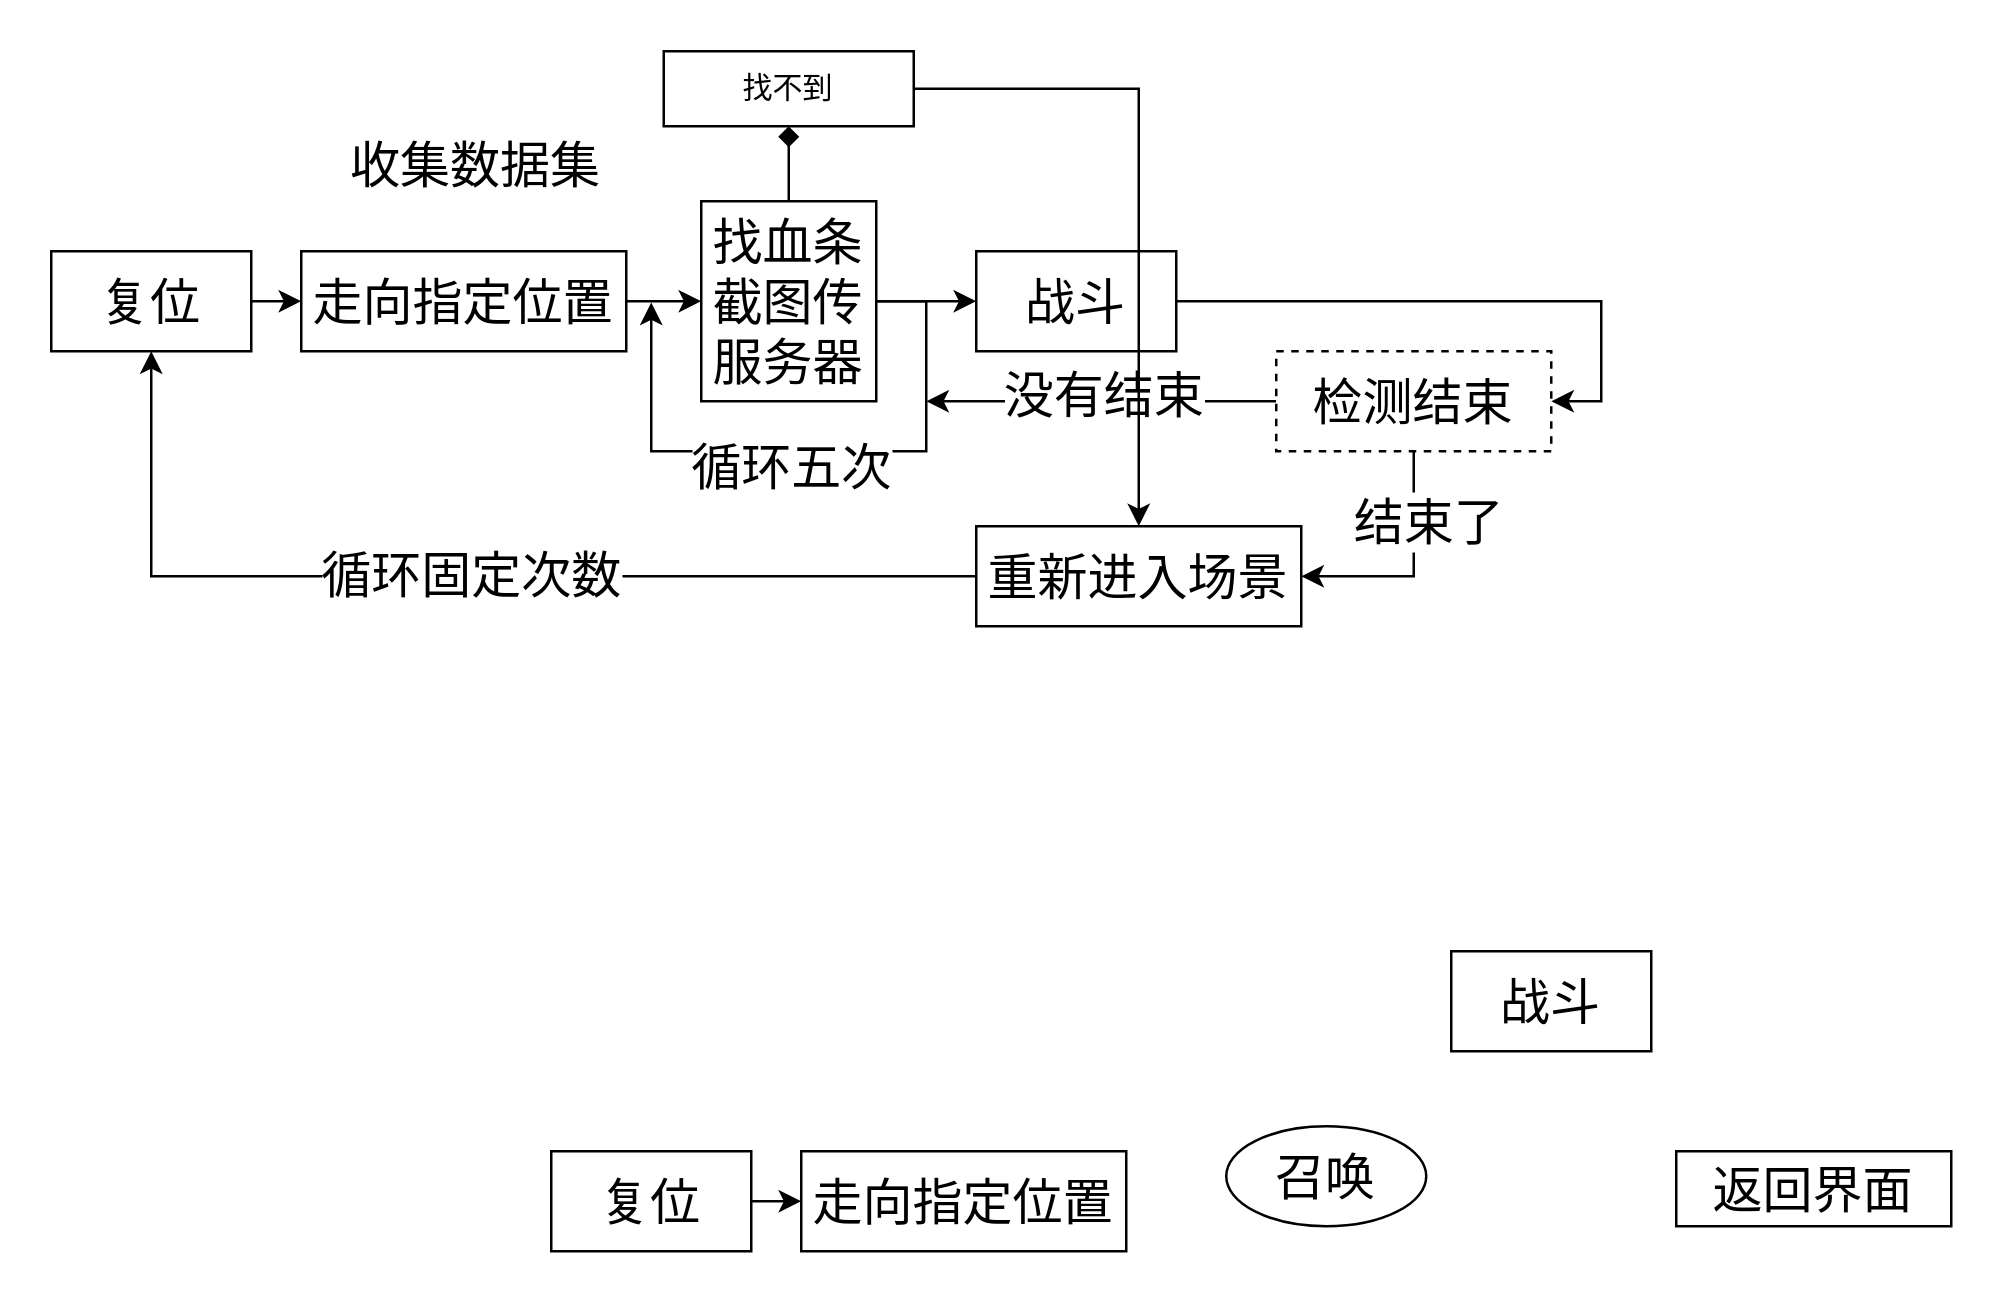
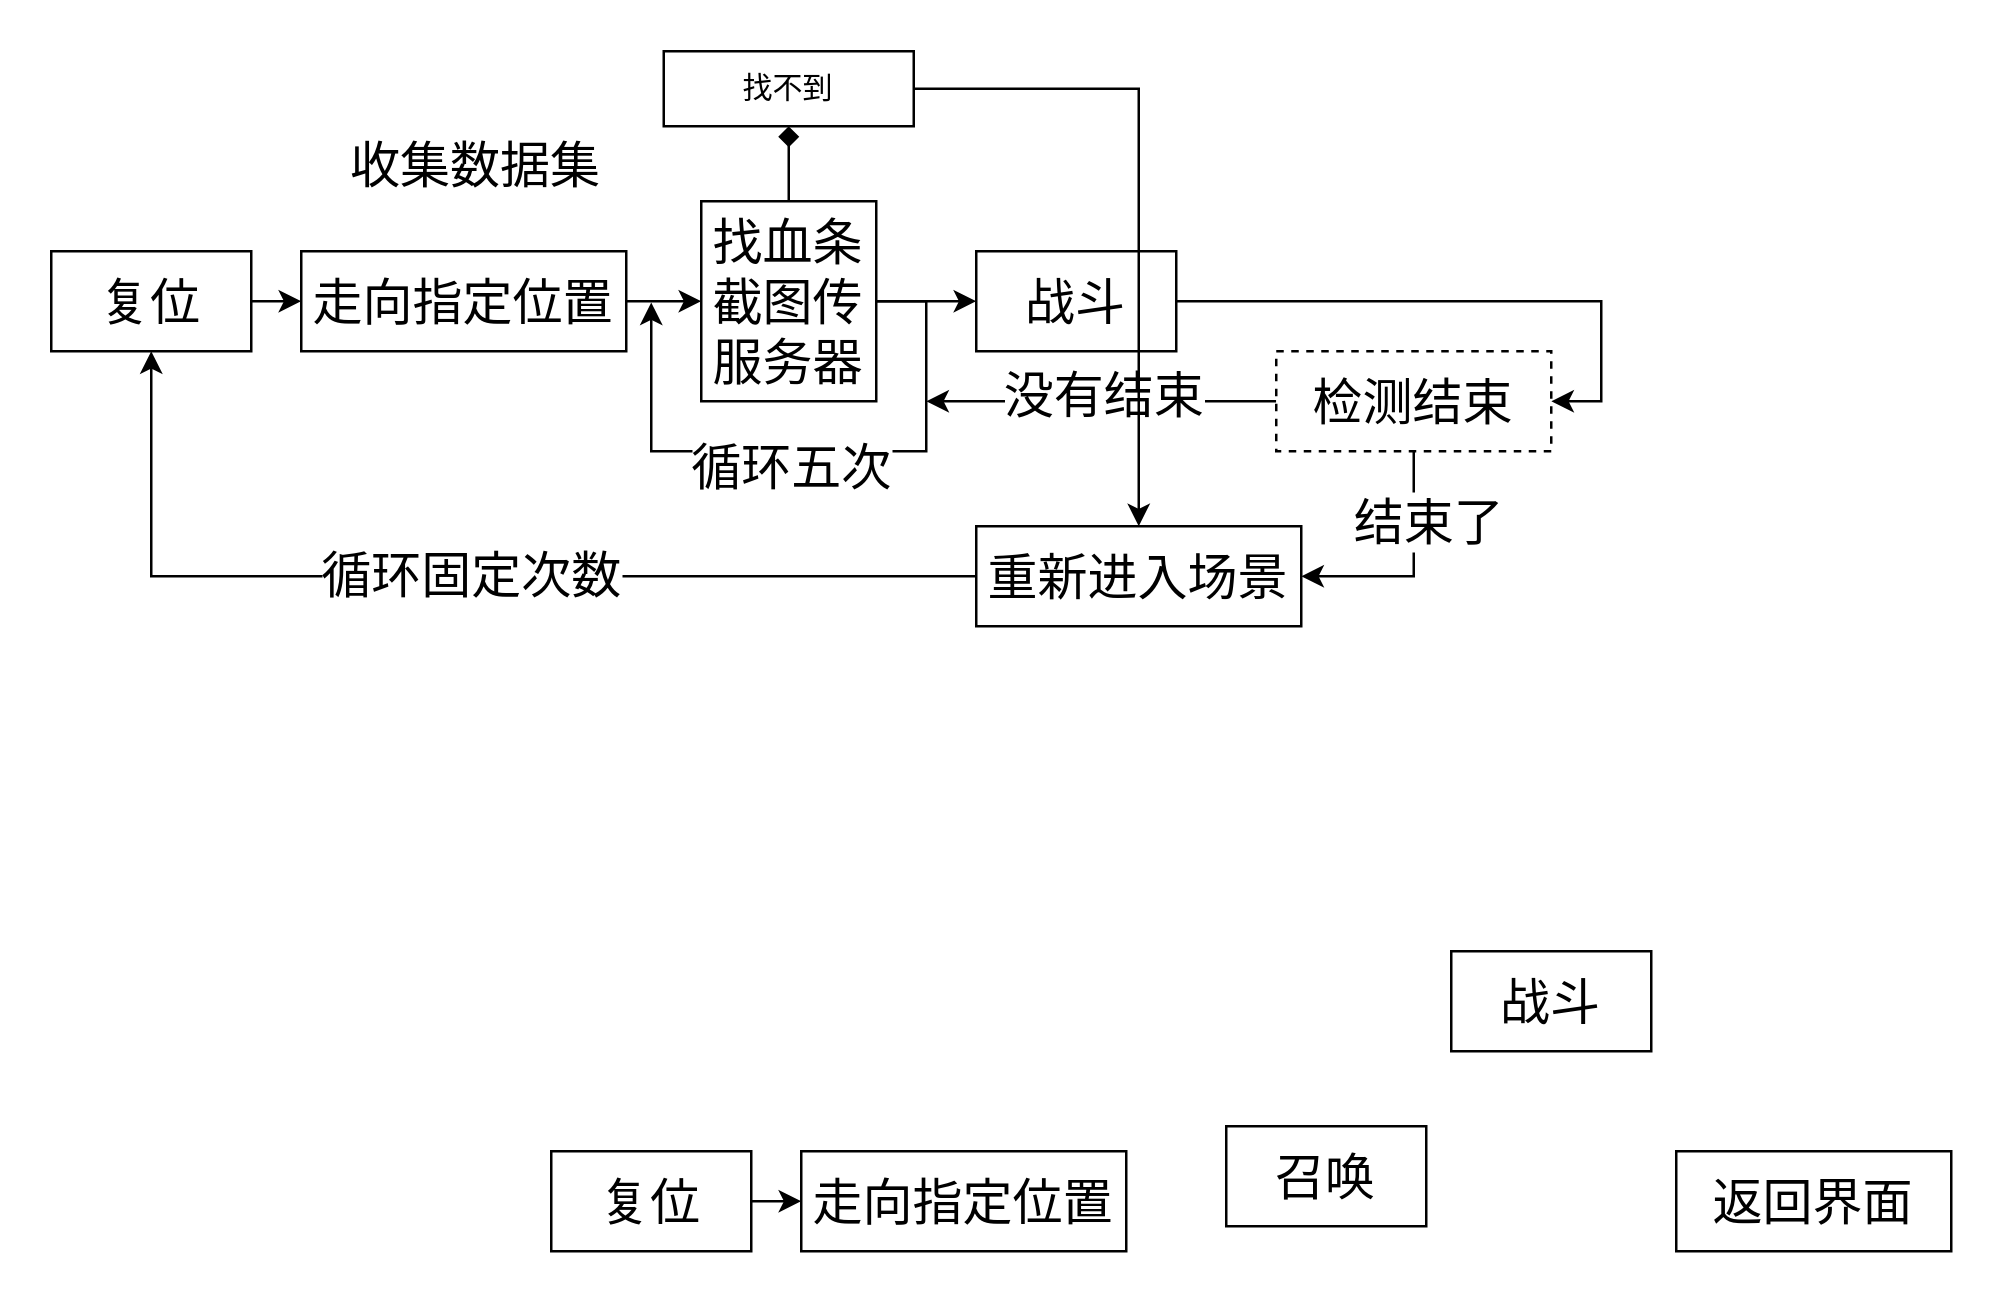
  <mxCell id="0" />
  <mxCell id="1" parent="0" />
- <mxCell id="2" value="&lt;font style=&quot;font-size: 20px;&quot;&gt;召唤&lt;/font&gt;" style="ellipse;whiteSpace=wrap;html=1;" parent="1" vertex="1"><mxGeometry x="490" y="450" width="80" height="40" as="geometry" /></mxCell>
- <mxCell id="3" value="&lt;font style=&quot;font-size: 20px;&quot;&gt;返回界面&lt;/font&gt;" style="rounded=0;whiteSpace=wrap;html=1;" parent="1" vertex="1"><mxGeometry x="670" y="460" width="110" height="30" as="geometry" /></mxCell>
+ <mxCell id="2" value="&lt;font style=&quot;font-size: 20px;&quot;&gt;召唤&lt;/font&gt;" style="rounded=0;whiteSpace=wrap;html=1;" parent="1" vertex="1"><mxGeometry x="490" y="450" width="80" height="40" as="geometry" /></mxCell>
+ <mxCell id="3" value="&lt;font style=&quot;font-size: 20px;&quot;&gt;返回界面&lt;/font&gt;" style="rounded=0;whiteSpace=wrap;html=1;" parent="1" vertex="1"><mxGeometry x="670" y="460" width="110" height="40" as="geometry" /></mxCell>
  <mxCell id="4" value="&lt;span style=&quot;font-size: 20px;&quot;&gt;战斗&lt;/span&gt;" style="rounded=0;whiteSpace=wrap;html=1;" parent="1" vertex="1"><mxGeometry x="580" y="380" width="80" height="40" as="geometry" /></mxCell>
  <mxCell id="5" style="edgeStyle=orthogonalEdgeStyle;rounded=0;orthogonalLoop=1;jettySize=auto;html=1;exitX=1;exitY=0.5;exitDx=0;exitDy=0;entryX=0;entryY=0.5;entryDx=0;entryDy=0;" parent="1" source="6" target="7" edge="1"><mxGeometry relative="1" as="geometry" /></mxCell>
  <mxCell id="6" value="&lt;font style=&quot;font-size: 20px;&quot;&gt;复位&lt;/font&gt;" style="rounded=0;whiteSpace=wrap;html=1;" parent="1" vertex="1"><mxGeometry x="220" y="460" width="80" height="40" as="geometry" /></mxCell>
  <mxCell id="7" value="&lt;font style=&quot;font-size: 20px;&quot;&gt;走向指定位置&lt;/font&gt;" style="rounded=0;whiteSpace=wrap;html=1;" parent="1" vertex="1"><mxGeometry x="320" y="460" width="130" height="40" as="geometry" /></mxCell>
  <mxCell id="8" value="&lt;font style=&quot;font-size: 20px;&quot;&gt;收集数据集&lt;/font&gt;" style="text;html=1;align=center;verticalAlign=middle;whiteSpace=wrap;rounded=0;" parent="1" vertex="1"><mxGeometry x="90" y="50" width="200" height="30" as="geometry" /></mxCell>
  <mxCell id="9" style="edgeStyle=orthogonalEdgeStyle;rounded=0;orthogonalLoop=1;jettySize=auto;html=1;exitX=1;exitY=0.5;exitDx=0;exitDy=0;entryX=0;entryY=0.5;entryDx=0;entryDy=0;" parent="1" source="10" target="12" edge="1"><mxGeometry relative="1" as="geometry" /></mxCell>
  <mxCell id="10" value="&lt;font style=&quot;font-size: 20px;&quot;&gt;复位&lt;/font&gt;" style="rounded=0;whiteSpace=wrap;html=1;" parent="1" vertex="1"><mxGeometry x="20" y="100" width="80" height="40" as="geometry" /></mxCell>
  <mxCell id="11" style="edgeStyle=orthogonalEdgeStyle;rounded=0;orthogonalLoop=1;jettySize=auto;html=1;exitX=1;exitY=0.5;exitDx=0;exitDy=0;entryX=0;entryY=0.5;entryDx=0;entryDy=0;" parent="1" source="12" target="17" edge="1"><mxGeometry relative="1" as="geometry" /></mxCell>
  <mxCell id="12" value="&lt;font style=&quot;font-size: 20px;&quot;&gt;走向指定位置&lt;/font&gt;" style="rounded=0;whiteSpace=wrap;html=1;" parent="1" vertex="1"><mxGeometry x="120" y="100" width="130" height="40" as="geometry" /></mxCell>
  <mxCell id="13" style="edgeStyle=orthogonalEdgeStyle;rounded=0;orthogonalLoop=1;jettySize=auto;html=1;exitX=1;exitY=0.5;exitDx=0;exitDy=0;" parent="1" source="17" edge="1"><mxGeometry relative="1" as="geometry"><mxPoint x="260" y="120" as="targetPoint" /></mxGeometry></mxCell>
  <mxCell id="14" value="&lt;font style=&quot;font-size: 20px;&quot;&gt;循环五次&lt;/font&gt;" style="edgeLabel;html=1;align=center;verticalAlign=middle;resizable=0;points=[];" parent="13" vertex="1" connectable="0"><mxGeometry x="0.082" y="5" relative="1" as="geometry"><mxPoint as="offset" /></mxGeometry></mxCell>
  <mxCell id="15" style="edgeStyle=orthogonalEdgeStyle;rounded=0;orthogonalLoop=1;jettySize=auto;html=1;" parent="1" source="17" target="19" edge="1"><mxGeometry relative="1" as="geometry" /></mxCell>
  <mxCell id="16" value="" style="edgeStyle=orthogonalEdgeStyle;rounded=0;orthogonalLoop=1;jettySize=auto;html=1;endArrow=diamond;" parent="1" source="17" target="29" edge="1"><mxGeometry relative="1" as="geometry" /></mxCell>
  <mxCell id="17" value="&lt;font style=&quot;font-size: 20px;&quot;&gt;找血条截图传服务器&lt;/font&gt;" style="rounded=0;whiteSpace=wrap;html=1;" parent="1" vertex="1"><mxGeometry x="280" y="80" width="70" height="80" as="geometry" /></mxCell>
  <mxCell id="18" style="edgeStyle=orthogonalEdgeStyle;rounded=0;orthogonalLoop=1;jettySize=auto;html=1;entryX=1;entryY=0.5;entryDx=0;entryDy=0;" parent="1" source="19" target="24" edge="1"><mxGeometry relative="1" as="geometry" /></mxCell>
  <mxCell id="19" value="&lt;span style=&quot;font-size: 20px;&quot;&gt;战斗&lt;/span&gt;" style="rounded=0;whiteSpace=wrap;html=1;" parent="1" vertex="1"><mxGeometry x="390" y="100" width="80" height="40" as="geometry" /></mxCell>
  <mxCell id="20" style="edgeStyle=orthogonalEdgeStyle;rounded=0;orthogonalLoop=1;jettySize=auto;html=1;exitX=0;exitY=0.5;exitDx=0;exitDy=0;" parent="1" source="24" edge="1"><mxGeometry relative="1" as="geometry"><mxPoint x="370" y="160" as="targetPoint" /></mxGeometry></mxCell>
  <mxCell id="21" value="&lt;font style=&quot;font-size: 20px;&quot;&gt;没有结束&lt;/font&gt;" style="edgeLabel;html=1;align=center;verticalAlign=middle;resizable=0;points=[];" parent="20" vertex="1" connectable="0"><mxGeometry x="0.242" y="-4" relative="1" as="geometry"><mxPoint x="17" as="offset" /></mxGeometry></mxCell>
  <mxCell id="22" style="edgeStyle=orthogonalEdgeStyle;rounded=0;orthogonalLoop=1;jettySize=auto;html=1;entryX=1;entryY=0.5;entryDx=0;entryDy=0;" parent="1" source="24" target="27" edge="1"><mxGeometry relative="1" as="geometry" /></mxCell>
  <mxCell id="23" value="&lt;font style=&quot;font-size: 20px;&quot;&gt;结束了&lt;/font&gt;" style="edgeLabel;html=1;align=center;verticalAlign=middle;resizable=0;points=[];" parent="22" vertex="1" connectable="0"><mxGeometry x="-0.44" y="5" relative="1" as="geometry"><mxPoint as="offset" /></mxGeometry></mxCell>
  <mxCell id="24" value="&lt;span style=&quot;font-size: 20px;&quot;&gt;检测结束&lt;/span&gt;" style="rounded=0;whiteSpace=wrap;html=1;dashed=1;" parent="1" vertex="1"><mxGeometry x="510" y="140" width="110" height="40" as="geometry" /></mxCell>
  <mxCell id="25" style="edgeStyle=orthogonalEdgeStyle;rounded=0;orthogonalLoop=1;jettySize=auto;html=1;entryX=0.5;entryY=1;entryDx=0;entryDy=0;" parent="1" source="27" target="10" edge="1"><mxGeometry relative="1" as="geometry" /></mxCell>
  <mxCell id="26" value="&lt;font style=&quot;font-size: 20px;&quot;&gt;循环固定次数&lt;/font&gt;" style="edgeLabel;html=1;align=center;verticalAlign=middle;resizable=0;points=[];" parent="25" vertex="1" connectable="0"><mxGeometry x="-0.032" y="-2" relative="1" as="geometry"><mxPoint as="offset" /></mxGeometry></mxCell>
  <mxCell id="27" value="&lt;font style=&quot;font-size: 20px;&quot;&gt;重新进入场景&lt;/font&gt;" style="rounded=0;whiteSpace=wrap;html=1;" parent="1" vertex="1"><mxGeometry x="390" y="210" width="130" height="40" as="geometry" /></mxCell>
  <mxCell id="28" style="edgeStyle=orthogonalEdgeStyle;rounded=0;orthogonalLoop=1;jettySize=auto;html=1;" parent="1" source="29" target="27" edge="1"><mxGeometry relative="1" as="geometry" /></mxCell>
  <mxCell id="29" value="找不到" style="whiteSpace=wrap;html=1;rounded=0;" parent="1" vertex="1"><mxGeometry x="265" y="20" width="100" height="30" as="geometry" /></mxCell>
